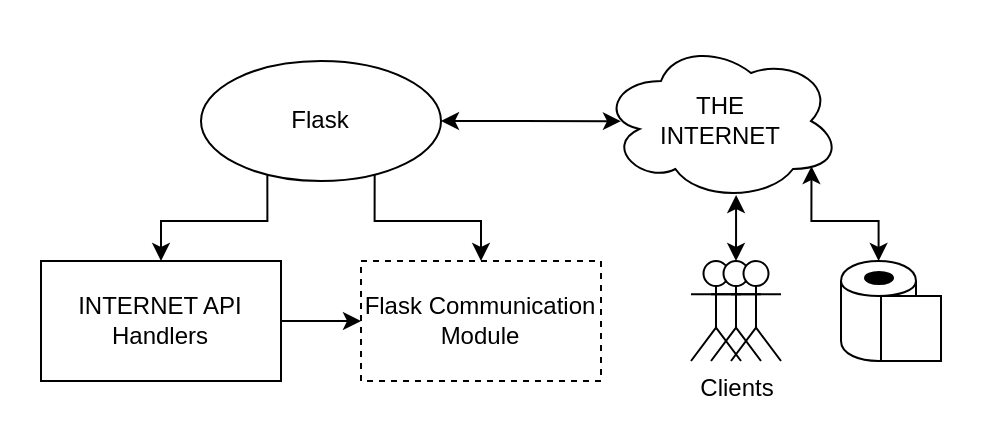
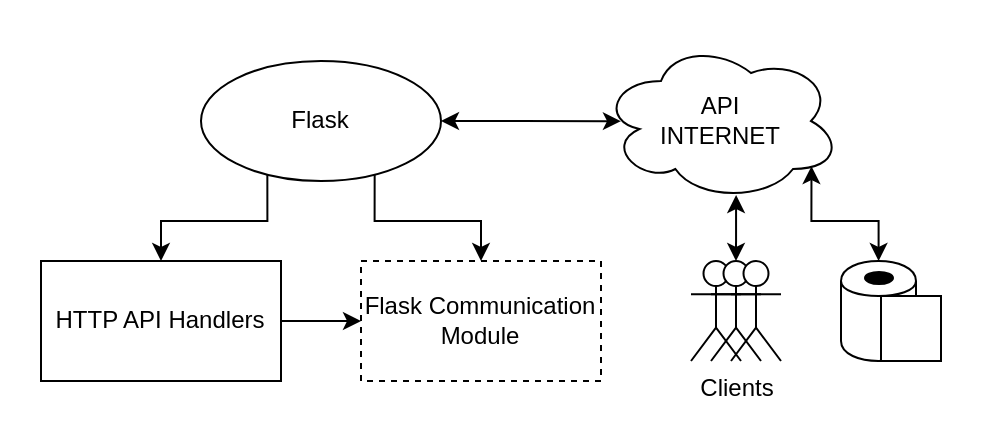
  <mxCell id="0" />
  <mxCell id="1" parent="0" />
  <mxCell id="2" style="edgeStyle=orthogonalEdgeStyle;rounded=0;orthogonalLoop=1;jettySize=auto;html=1;exitX=1;exitY=0.5;exitDx=0;exitDy=0;entryX=0;entryY=0.5;entryDx=0;entryDy=0;" edge="1" parent="1" source="3" target="8"><mxGeometry relative="1" as="geometry" /></mxCell>
- <mxCell id="3" value="INTERNET API Handlers" style="rounded=0;whiteSpace=wrap;html=1;" vertex="1" parent="1"><mxGeometry x="20" y="130" width="120" height="60" as="geometry" /></mxCell>
+ <mxCell id="3" value="HTTP API Handlers" style="rounded=0;whiteSpace=wrap;html=1;" vertex="1" parent="1"><mxGeometry x="20" y="130" width="120" height="60" as="geometry" /></mxCell>
  <mxCell id="4" style="edgeStyle=orthogonalEdgeStyle;rounded=0;orthogonalLoop=1;jettySize=auto;html=1;exitX=0.25;exitY=1;exitDx=0;exitDy=0;entryX=0.5;entryY=0;entryDx=0;entryDy=0;" edge="1" parent="1" source="7" target="3"><mxGeometry relative="1" as="geometry" /></mxCell>
  <mxCell id="5" style="edgeStyle=orthogonalEdgeStyle;rounded=0;orthogonalLoop=1;jettySize=auto;html=1;exitX=0.75;exitY=1;exitDx=0;exitDy=0;entryX=0.5;entryY=0;entryDx=0;entryDy=0;" edge="1" parent="1" source="7" target="8"><mxGeometry relative="1" as="geometry" /></mxCell>
  <mxCell id="6" style="edgeStyle=orthogonalEdgeStyle;rounded=0;orthogonalLoop=1;jettySize=auto;html=1;exitX=1;exitY=0.5;exitDx=0;exitDy=0;entryX=0.083;entryY=0.501;entryDx=0;entryDy=0;entryPerimeter=0;startArrow=classic;startFill=1;" edge="1" parent="1" source="7" target="9"><mxGeometry relative="1" as="geometry" /></mxCell>
  <mxCell id="7" value="Flask" style="ellipse;whiteSpace=wrap;html=1;" vertex="1" parent="1"><mxGeometry x="100" y="30" width="120" height="60" as="geometry" /></mxCell>
  <mxCell id="8" value="Flask Communication Module" style="rounded=0;whiteSpace=wrap;html=1;dashed=1;" vertex="1" parent="1"><mxGeometry x="180" y="130" width="120" height="60" as="geometry" /></mxCell>
- <mxCell id="9" value="&lt;div&gt;THE&lt;/div&gt;&lt;div&gt;INTERNET&lt;br&gt;&lt;/div&gt;" style="ellipse;shape=cloud;whiteSpace=wrap;html=1;" vertex="1" parent="1"><mxGeometry x="300" y="20" width="120" height="80" as="geometry" /></mxCell>
+ <mxCell id="9" value="&lt;div&gt;API&lt;/div&gt;&lt;div&gt;INTERNET&lt;br&gt;&lt;/div&gt;" style="ellipse;shape=cloud;whiteSpace=wrap;html=1;" vertex="1" parent="1"><mxGeometry x="300" y="20" width="120" height="80" as="geometry" /></mxCell>
  <mxCell id="10" value="" style="shape=umlActor;verticalLabelPosition=bottom;labelBackgroundColor=#ffffff;verticalAlign=top;html=1;outlineConnect=0;" vertex="1" parent="1"><mxGeometry x="345" y="130" width="25" height="50" as="geometry" /></mxCell>
  <mxCell id="11" style="edgeStyle=orthogonalEdgeStyle;rounded=0;orthogonalLoop=1;jettySize=auto;html=1;exitX=0.5;exitY=0;exitDx=0;exitDy=0;exitPerimeter=0;startArrow=classic;startFill=1;" edge="1" parent="1" source="12"><mxGeometry relative="1" as="geometry"><mxPoint x="367.556" y="97" as="targetPoint" /></mxGeometry></mxCell>
  <mxCell id="12" value="Clients" style="shape=umlActor;verticalLabelPosition=bottom;labelBackgroundColor=#ffffff;verticalAlign=top;html=1;outlineConnect=0;" vertex="1" parent="1"><mxGeometry x="355" y="130" width="25" height="50" as="geometry" /></mxCell>
  <mxCell id="13" value="" style="shape=umlActor;verticalLabelPosition=bottom;labelBackgroundColor=#ffffff;verticalAlign=top;html=1;outlineConnect=0;" vertex="1" parent="1"><mxGeometry x="365" y="130" width="25" height="50" as="geometry" /></mxCell>
  <mxCell id="14" style="edgeStyle=orthogonalEdgeStyle;rounded=0;orthogonalLoop=1;jettySize=auto;html=1;entryX=0.877;entryY=0.782;entryDx=0;entryDy=0;entryPerimeter=0;startArrow=classic;startFill=1;" edge="1" parent="1" source="15" target="9"><mxGeometry relative="1" as="geometry" /></mxCell>
  <mxCell id="15" value="" style="shape=cylinder;whiteSpace=wrap;html=1;boundedLbl=1;backgroundOutline=1;" vertex="1" parent="1"><mxGeometry x="420" y="130" width="37.5" height="50" as="geometry" /></mxCell>
  <mxCell id="16" value="" style="rounded=0;whiteSpace=wrap;html=1;" vertex="1" parent="1"><mxGeometry x="440" y="147.5" width="30" height="32.5" as="geometry" /></mxCell>
  <mxCell id="17" value="" style="ellipse;whiteSpace=wrap;html=1;fillColor=#000000;" vertex="1" parent="1"><mxGeometry x="432" y="135.5" width="14" height="6" as="geometry" /></mxCell>
